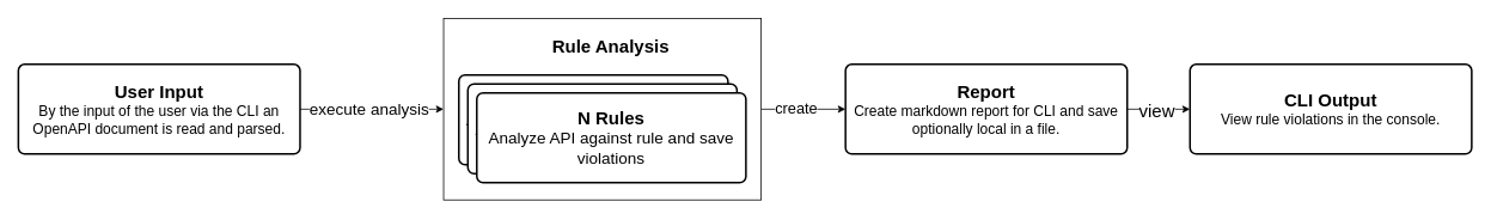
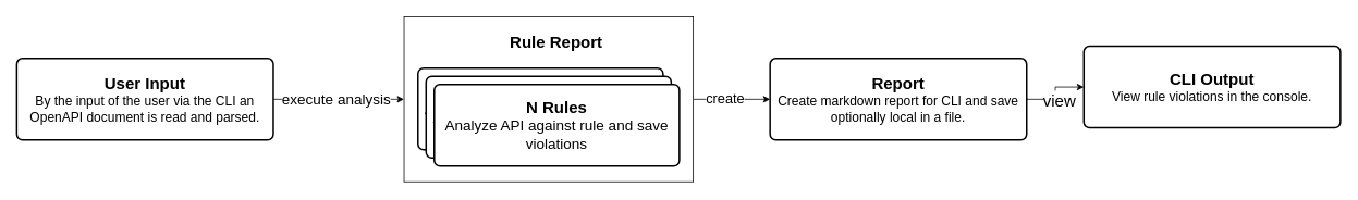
  <mxCell id="0" />
  <mxCell id="1" parent="0" />
  <mxCell id="2" style="edgeStyle=orthogonalEdgeStyle;rounded=0;orthogonalLoop=1;jettySize=auto;html=1;exitX=1;exitY=0.5;exitDx=0;exitDy=0;entryX=0;entryY=0.5;entryDx=0;entryDy=0;fontSize=20;" parent="1" source="15" target="13" edge="1"><mxGeometry relative="1" as="geometry" /></mxCell>
  <mxCell id="3" value="view" style="edgeLabel;html=1;align=center;verticalAlign=middle;resizable=0;points=[];fontSize=20;" parent="2" vertex="1" connectable="0"><mxGeometry x="-0.196" y="-3" relative="1" as="geometry"><mxPoint x="5" y="-3" as="offset" /></mxGeometry></mxCell>
  <mxCell id="4" style="edgeStyle=orthogonalEdgeStyle;rounded=0;orthogonalLoop=1;jettySize=auto;html=1;exitX=1;exitY=0.5;exitDx=0;exitDy=0;entryX=0;entryY=0.5;entryDx=0;entryDy=0;" edge="1" parent="1" source="6" target="15"><mxGeometry relative="1" as="geometry" /></mxCell>
  <mxCell id="5" value="&lt;font style=&quot;font-size: 17px;&quot;&gt;create&lt;/font&gt;" style="edgeLabel;html=1;align=center;verticalAlign=middle;resizable=0;points=[];" vertex="1" connectable="0" parent="4"><mxGeometry x="-0.206" relative="1" as="geometry"><mxPoint x="2" as="offset" /></mxGeometry></mxCell>
  <mxCell id="6" value="" style="rounded=0;whiteSpace=wrap;html=1;fontSize=18;" parent="1" vertex="1"><mxGeometry x="494" y="20" width="354" height="202.25" as="geometry" /></mxCell>
  <mxCell id="7" style="edgeStyle=orthogonalEdgeStyle;rounded=0;orthogonalLoop=1;jettySize=auto;html=1;exitX=1;exitY=0.5;exitDx=0;exitDy=0;fontSize=18;entryX=0;entryY=0.5;entryDx=0;entryDy=0;" parent="1" source="9" target="6" edge="1"><mxGeometry relative="1" as="geometry"><mxPoint x="454.619" y="142.952" as="targetPoint" /></mxGeometry></mxCell>
  <mxCell id="8" value="execute analysis" style="edgeLabel;html=1;align=center;verticalAlign=middle;resizable=0;points=[];fontSize=18;" parent="7" vertex="1" connectable="0"><mxGeometry x="-0.075" y="1" relative="1" as="geometry"><mxPoint x="2" y="1" as="offset" /></mxGeometry></mxCell>
  <mxCell id="9" value="&lt;font style=&quot;&quot;&gt;&lt;b style=&quot;&quot;&gt;&lt;font style=&quot;font-size: 20px;&quot;&gt;User Input&lt;/font&gt;&lt;/b&gt;&lt;br&gt;&lt;font style=&quot;font-size: 16px;&quot;&gt;By the input of the user via the CLI an OpenAPI document is read and parsed.&lt;/font&gt;&lt;br&gt;&lt;/font&gt;" style="rounded=1;whiteSpace=wrap;html=1;absoluteArcSize=1;arcSize=14;strokeWidth=2;" parent="1" vertex="1"><mxGeometry x="20" y="71.12" width="314" height="100" as="geometry" /></mxCell>
  <mxCell id="10" value="&lt;font size=&quot;1&quot;&gt;&lt;span style=&quot;font-size: 18px;&quot;&gt;&lt;span style=&quot;font-weight: bold; font-size: 20px;&quot;&gt;N Rules&lt;/span&gt;&lt;br&gt;Analyze API against rule and return violations&lt;br&gt;&lt;/span&gt;&lt;/font&gt;" style="rounded=1;whiteSpace=wrap;html=1;absoluteArcSize=1;arcSize=14;strokeWidth=2;fontSize=16;" parent="1" vertex="1"><mxGeometry x="511" y="83" width="300" height="100" as="geometry" /></mxCell>
  <mxCell id="11" value="&lt;font size=&quot;1&quot;&gt;&lt;span style=&quot;font-size: 18px;&quot;&gt;&lt;span style=&quot;font-weight: bold; font-size: 20px;&quot;&gt;N Rules&lt;/span&gt;&lt;br&gt;Analyze API against rule and return violations&lt;br&gt;&lt;/span&gt;&lt;/font&gt;" style="rounded=1;whiteSpace=wrap;html=1;absoluteArcSize=1;arcSize=14;strokeWidth=2;fontSize=16;" parent="1" vertex="1"><mxGeometry x="521" y="93" width="300" height="100" as="geometry" /></mxCell>
  <mxCell id="12" value="&lt;font size=&quot;1&quot;&gt;&lt;span style=&quot;font-size: 18px;&quot;&gt;&lt;span style=&quot;font-weight: bold; font-size: 20px;&quot;&gt;N Rules&lt;/span&gt;&lt;br&gt;Analyze API against rule and save violations&lt;br&gt;&lt;/span&gt;&lt;/font&gt;" style="rounded=1;whiteSpace=wrap;html=1;absoluteArcSize=1;arcSize=14;strokeWidth=2;fontSize=16;" parent="1" vertex="1"><mxGeometry x="531" y="103" width="300" height="100" as="geometry" /></mxCell>
- <mxCell id="13" value="&lt;font style=&quot;&quot;&gt;&lt;b style=&quot;&quot;&gt;&lt;font style=&quot;font-size: 20px;&quot;&gt;CLI Output&lt;/font&gt;&lt;/b&gt;&lt;br&gt;&lt;font style=&quot;font-size: 16px;&quot;&gt;View rule violations in the console.&lt;/font&gt;&lt;br&gt;&lt;/font&gt;" style="rounded=1;whiteSpace=wrap;html=1;absoluteArcSize=1;arcSize=14;strokeWidth=2;" parent="1" vertex="1"><mxGeometry x="1326" y="71.13" width="314" height="100" as="geometry" /></mxCell>
- <mxCell id="14" value="&lt;b&gt;&lt;font style=&quot;font-size: 20px;&quot;&gt;Rule Analysis&lt;/font&gt;&lt;/b&gt;" style="text;html=1;strokeColor=none;fillColor=none;align=center;verticalAlign=middle;whiteSpace=wrap;rounded=0;fontSize=18;" parent="1" vertex="1"><mxGeometry x="613.38" y="36" width="135.25" height="30" as="geometry" /></mxCell>
+ <mxCell id="13" value="&lt;font style=&quot;&quot;&gt;&lt;b style=&quot;&quot;&gt;&lt;font style=&quot;font-size: 20px;&quot;&gt;CLI Output&lt;/font&gt;&lt;/b&gt;&lt;br&gt;&lt;font style=&quot;font-size: 16px;&quot;&gt;View rule violations in the console.&lt;/font&gt;&lt;br&gt;&lt;/font&gt;" style="rounded=1;whiteSpace=wrap;html=1;absoluteArcSize=1;arcSize=14;strokeWidth=2;" parent="1" vertex="1"><mxGeometry x="1326" y="56.13" width="314" height="100" as="geometry" /></mxCell>
+ <mxCell id="14" value="&lt;b&gt;&lt;font style=&quot;font-size: 20px;&quot;&gt;Rule Report&lt;/font&gt;&lt;/b&gt;" style="text;html=1;strokeColor=none;fillColor=none;align=center;verticalAlign=middle;whiteSpace=wrap;rounded=0;fontSize=18;" parent="1" vertex="1"><mxGeometry x="613.38" y="36" width="135.25" height="30" as="geometry" /></mxCell>
  <mxCell id="15" value="&lt;font style=&quot;&quot;&gt;&lt;span style=&quot;font-size: 20px;&quot;&gt;&lt;b&gt;Report&lt;/b&gt;&lt;/span&gt;&lt;br&gt;&lt;font style=&quot;font-size: 16px;&quot;&gt;Create markdown report for CLI and save optionally local in a file.&lt;/font&gt;&lt;br&gt;&lt;/font&gt;" style="rounded=1;whiteSpace=wrap;html=1;absoluteArcSize=1;arcSize=14;strokeWidth=2;" vertex="1" parent="1"><mxGeometry x="942" y="71.12" width="314" height="100" as="geometry" /></mxCell>
